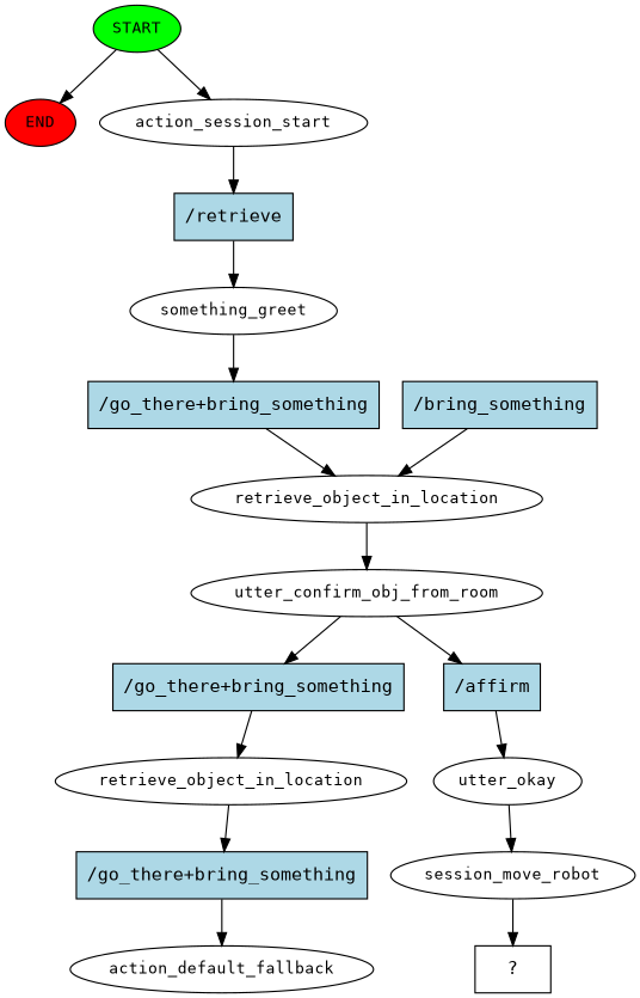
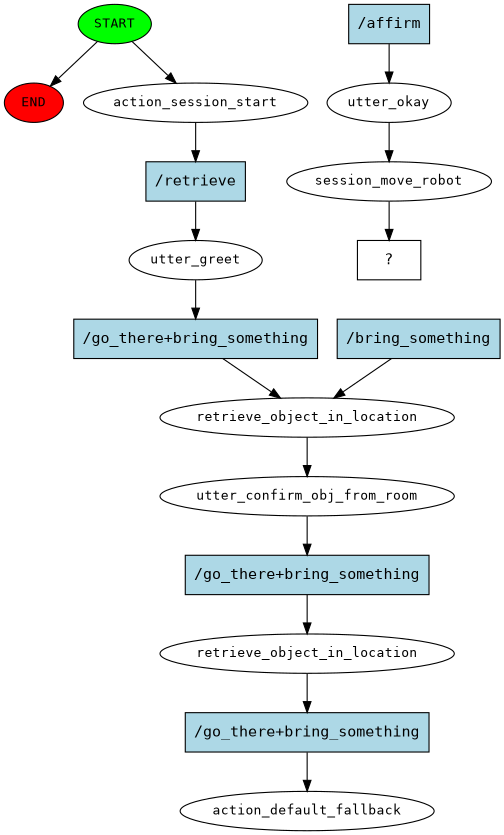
  digraph {
    fontname="DejaVu Sans Mono"
    node [fontname="DejaVu Sans Mono" fontsize=12]
    edge [fontname="DejaVu Sans Mono"]
    n1 [fillcolor=green label=START style=filled]
    n2 [fillcolor=red label=END style=filled]
    n3 [label=action_session_start]
    n4 [fillcolor=lightblue label="/retrieve" shape=rect style=filled fontsize=""]
-   n5 [label=something_greet]
+   n5 [label=utter_greet]
    n6 [fillcolor=lightblue label="/go_there+bring_something" shape=rect style=filled fontsize=""]
    n7 [label=retrieve_object_in_location]
    n8 [label=utter_confirm_obj_from_room]
    n9 [fillcolor=lightblue label="/go_there+bring_something" shape=rect style=filled fontsize=""]
    n10 [fillcolor=lightblue label="/affirm" shape=rect style=filled fontsize=""]
    n11 [label=retrieve_object_in_location]
    n12 [label=utter_okay]
    n13 [fillcolor=lightblue label="/go_there+bring_something" shape=rect style=filled fontsize=""]
    n14 [label=action_default_fallback]
    n15 [fillcolor=lightblue label="/bring_something" shape=rect style=filled fontsize=""]
    n16 [label=session_move_robot]
    n17 [label="  ?  " shape=rect fontsize=""]
    n1 -> n2
    n1 -> n3
    n3 -> n4
    n4 -> n5
    n5 -> n6
    n6 -> n7
    n7 -> n8
    n8 -> n9
-   n8 -> n10
    n9 -> n11
    n10 -> n12
    n11 -> n13
    n12 -> n16
    n13 -> n14
    n15 -> n7
    n16 -> n17
  }
